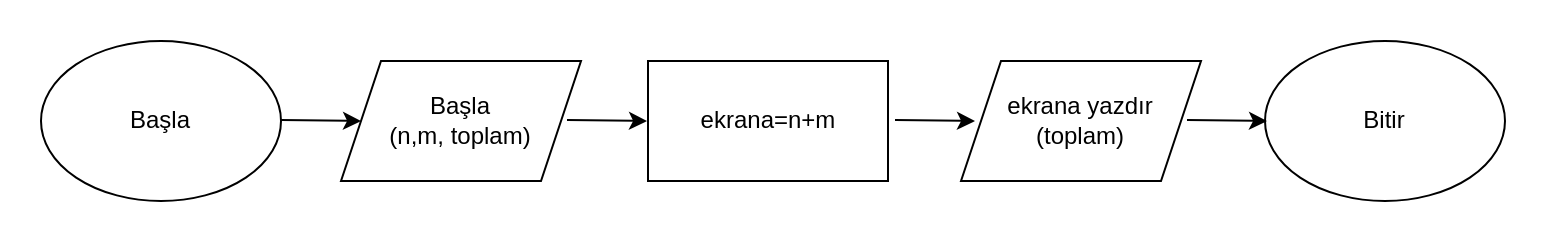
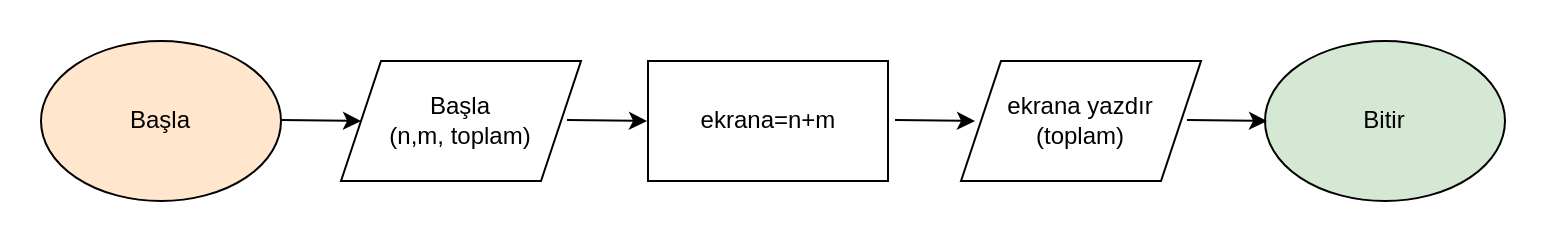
  <mxCell id="0" />
  <mxCell id="1" parent="0" />
- <mxCell id="2" value="Başla" style="ellipse;whiteSpace=wrap;html=1;" parent="1" vertex="1"><mxGeometry x="20" y="20" width="120" height="80" as="geometry" /></mxCell>
+ <mxCell id="2" value="Başla" style="ellipse;whiteSpace=wrap;html=1;fillColor=#ffe6cc;" parent="1" vertex="1"><mxGeometry x="20" y="20" width="120" height="80" as="geometry" /></mxCell>
  <mxCell id="3" value="&lt;div&gt;Başla&lt;/div&gt;&lt;div&gt;(n,m, toplam)&lt;br&gt;&lt;/div&gt;" style="shape=parallelogram;perimeter=parallelogramPerimeter;whiteSpace=wrap;html=1;fixedSize=1;" parent="1" vertex="1"><mxGeometry x="170" y="30" width="120" height="60" as="geometry" /></mxCell>
  <mxCell id="4" value="ekrana=n+m" style="rounded=0;whiteSpace=wrap;html=1;" parent="1" vertex="1"><mxGeometry x="323.5" y="30" width="120" height="60" as="geometry" /></mxCell>
  <mxCell id="5" value="&lt;div&gt;ekrana yazdır&lt;/div&gt;&lt;div&gt;(toplam)&lt;br&gt;&lt;/div&gt;" style="shape=parallelogram;perimeter=parallelogramPerimeter;whiteSpace=wrap;html=1;fixedSize=1;" parent="1" vertex="1"><mxGeometry x="480" y="30" width="120" height="60" as="geometry" /></mxCell>
- <mxCell id="6" value="Bitir" style="ellipse;whiteSpace=wrap;html=1;" parent="1" vertex="1"><mxGeometry x="632" y="20" width="120" height="80" as="geometry" /></mxCell>
+ <mxCell id="6" value="Bitir" style="ellipse;whiteSpace=wrap;html=1;fillColor=#d5e8d4;" parent="1" vertex="1"><mxGeometry x="632" y="20" width="120" height="80" as="geometry" /></mxCell>
  <mxCell id="7" value="" style="endArrow=classic;html=1;rounded=0;" parent="1" edge="1"><mxGeometry width="50" height="50" relative="1" as="geometry"><mxPoint x="140" y="59.5" as="sourcePoint" /><mxPoint x="180" y="60" as="targetPoint" /></mxGeometry></mxCell>
  <mxCell id="8" value="" style="endArrow=classic;html=1;rounded=0;" parent="1" edge="1"><mxGeometry width="50" height="50" relative="1" as="geometry"><mxPoint x="283" y="59.5" as="sourcePoint" /><mxPoint x="323" y="60" as="targetPoint" /></mxGeometry></mxCell>
  <mxCell id="9" value="" style="endArrow=classic;html=1;rounded=0;" parent="1" edge="1"><mxGeometry width="50" height="50" relative="1" as="geometry"><mxPoint x="447" y="59.5" as="sourcePoint" /><mxPoint x="487" y="60" as="targetPoint" /></mxGeometry></mxCell>
  <mxCell id="10" value="" style="endArrow=classic;html=1;rounded=0;" parent="1" edge="1"><mxGeometry width="50" height="50" relative="1" as="geometry"><mxPoint x="593" y="59.5" as="sourcePoint" /><mxPoint x="633" y="60" as="targetPoint" /></mxGeometry></mxCell>
